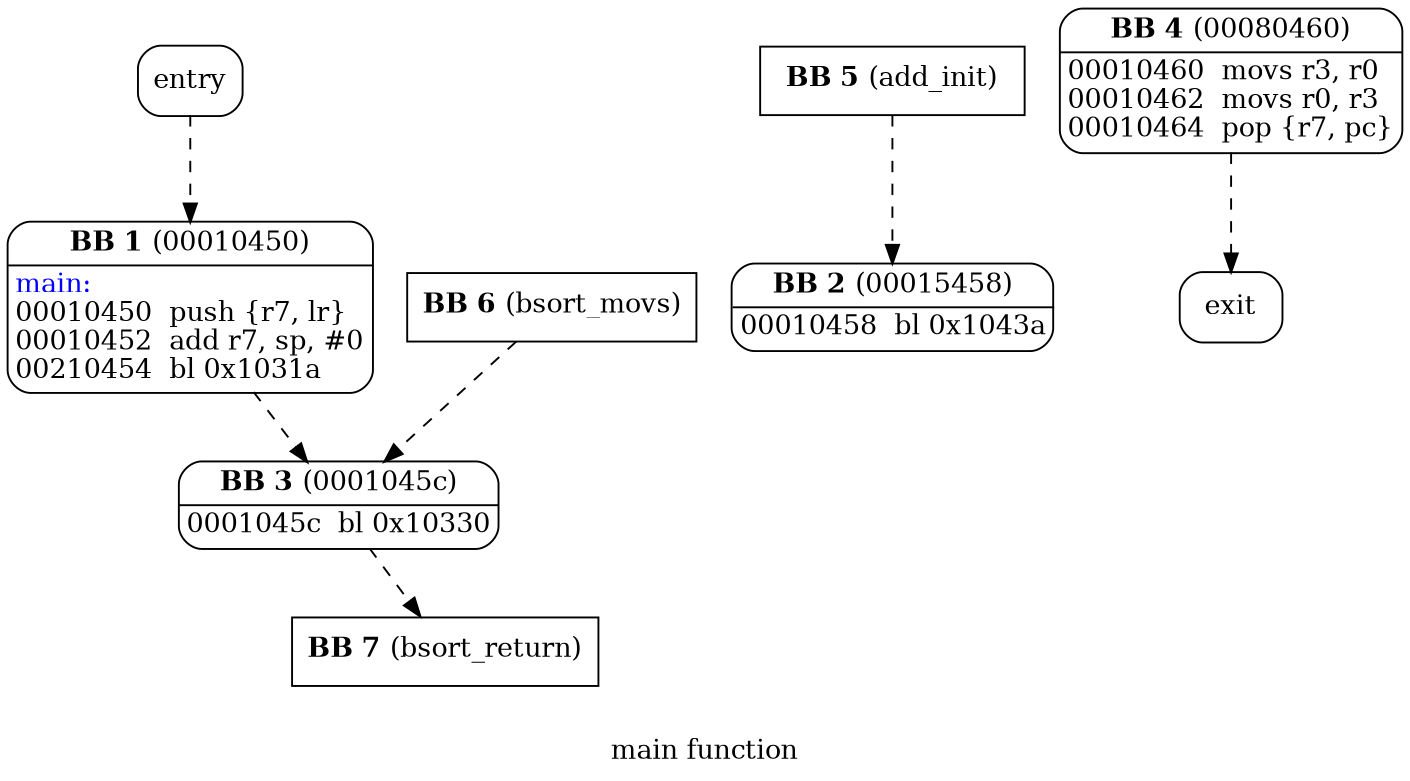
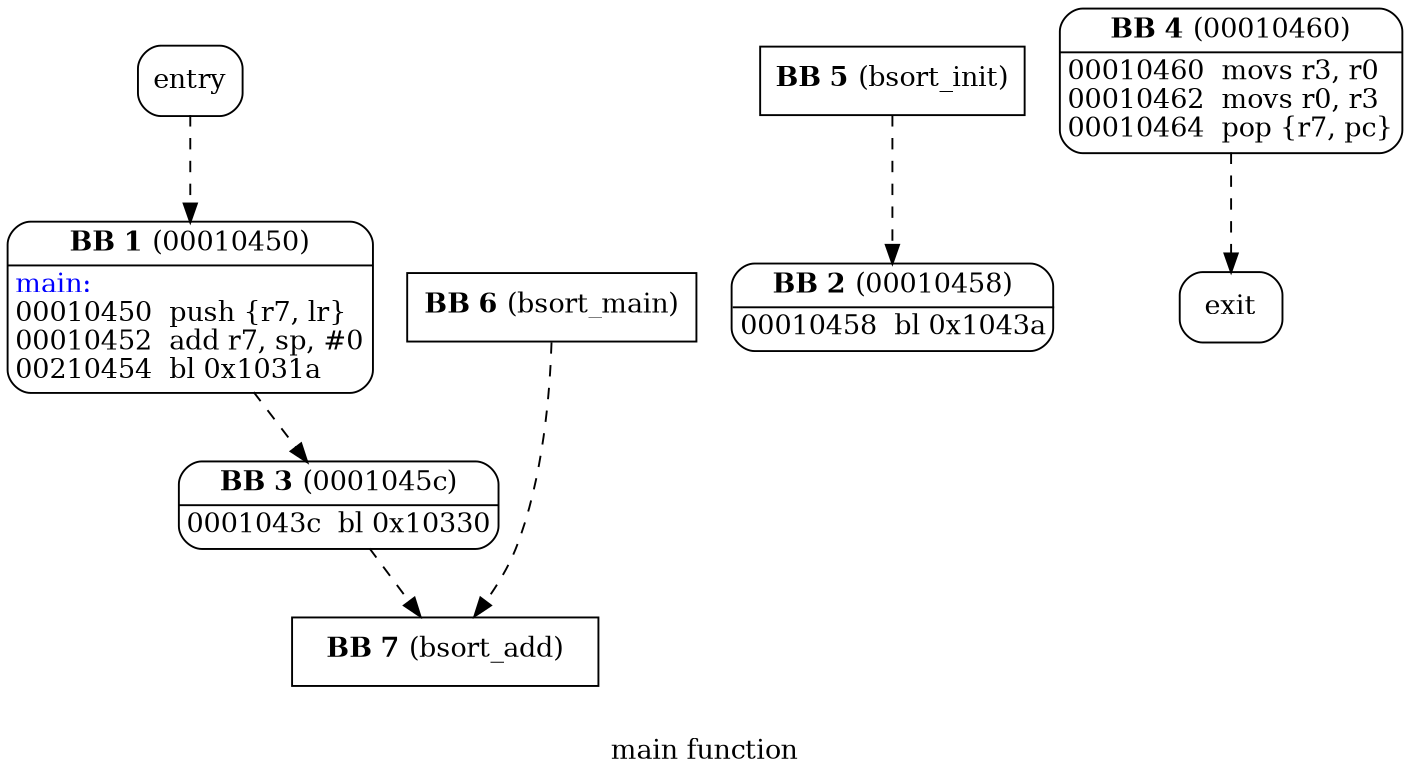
  digraph {
    label=<main function>
    node [shape=Mrecord]
    edge [style=dashed]
    n1 [label=<entry>]
    n2 [label=<<TABLE BORDER="0"><TR><TD><B>BB 1</B> (00010450)</TD></TR><HR/><TR><TD ALIGN="LEFT"><FONT COLOR="blue">main:</FONT><BR ALIGN="left"/>00010450  push \{r7, lr\}<BR ALIGN="left"/>00010452  add r7, sp, #0<BR ALIGN="left"/>00210454  bl 0x1031a<BR ALIGN="left"/></TD></TR></TABLE>> margin=0]
-   n3 [label=<<TABLE BORDER="0"><TR><TD><B>BB 3</B> (0001045c)</TD></TR><HR/><TR><TD ALIGN="LEFT">0001045c  bl 0x10330<BR ALIGN="left"/></TD></TR></TABLE>> margin=0]
-   n4 [label=<<B>BB 5</B> (add_init)> shape=box]
-   n5 [label=<<TABLE BORDER="0"><TR><TD><B>BB 2</B> (00015458)</TD></TR><HR/><TR><TD ALIGN="LEFT">00010458  bl 0x1043a<BR ALIGN="left"/></TD></TR></TABLE>> margin=0]
-   n6 [label=<<B>BB 6</B> (bsort_movs)> shape=box]
-   n7 [label=<<B>BB 7</B> (bsort_return)> shape=box]
-   n8 [label=<<TABLE BORDER="0"><TR><TD><B>BB 4</B> (00080460)</TD></TR><HR/><TR><TD ALIGN="LEFT">00010460  movs r3, r0<BR ALIGN="left"/>00010462  movs r0, r3<BR ALIGN="left"/>00010464  pop \{r7, pc\}<BR ALIGN="left"/></TD></TR></TABLE>> margin=0]
+   n3 [label=<<TABLE BORDER="0"><TR><TD><B>BB 3</B> (0001045c)</TD></TR><HR/><TR><TD ALIGN="LEFT">0001043c  bl 0x10330<BR ALIGN="left"/></TD></TR></TABLE>> margin=0]
+   n4 [label=<<B>BB 5</B> (bsort_init)> shape=box]
+   n5 [label=<<TABLE BORDER="0"><TR><TD><B>BB 2</B> (00010458)</TD></TR><HR/><TR><TD ALIGN="LEFT">00010458  bl 0x1043a<BR ALIGN="left"/></TD></TR></TABLE>> margin=0]
+   n6 [label=<<B>BB 6</B> (bsort_main)> shape=box]
+   n7 [label=<<B>BB 7</B> (bsort_add)> shape=box]
+   n8 [label=<<TABLE BORDER="0"><TR><TD><B>BB 4</B> (00010460)</TD></TR><HR/><TR><TD ALIGN="LEFT">00010460  movs r3, r0<BR ALIGN="left"/>00010462  movs r0, r3<BR ALIGN="left"/>00010464  pop \{r7, pc\}<BR ALIGN="left"/></TD></TR></TABLE>> margin=0]
    n9 [label=<exit>]
    n1 -> n2
    n2 -> n3
    n3 -> n7
    n4 -> n5
-   n6 -> n3
+   n6 -> n7
    n8 -> n9
  }
